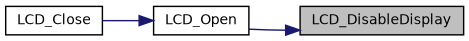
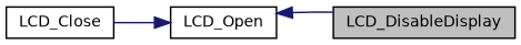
  digraph {
    rankdir=RL
    node [color=black fillcolor=white fontname=Helvetica fontsize=10 shape=record style=filled]
    edge [color=midnightblue dir=back fontname=Helvetica fontsize=10 labelfontname=Helvetica labelfontsize=10 style=solid]
    n1 [fillcolor=grey75 fontcolor=black height=0.2 label=LCD_DisableDisplay width=0.4]
    n2 [height=0.2 label=LCD_Open width=0.4]
    n3 [height=0.2 label=LCD_Close width=0.4]
-   n1 -> n2
+   n2 -> n1
    n2 -> n3
  }
